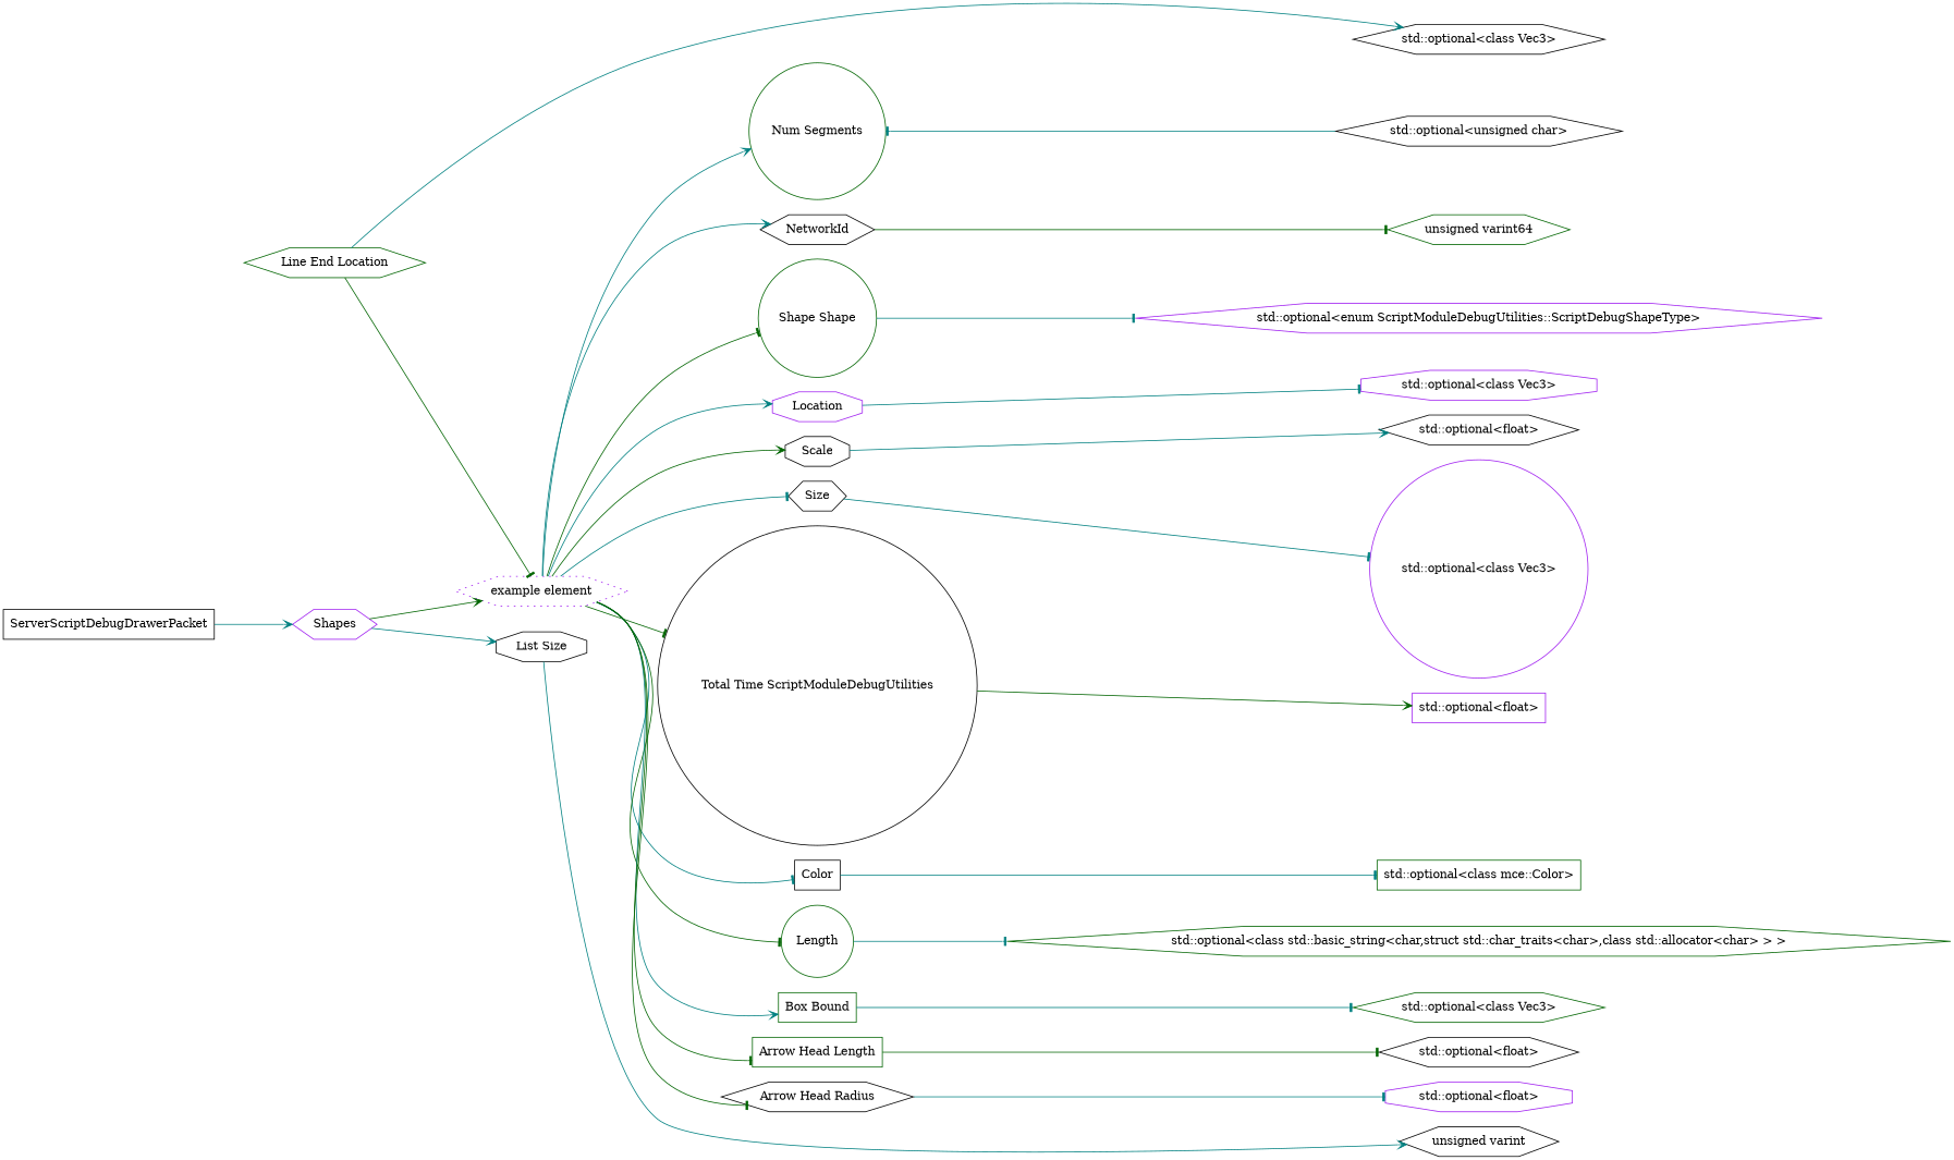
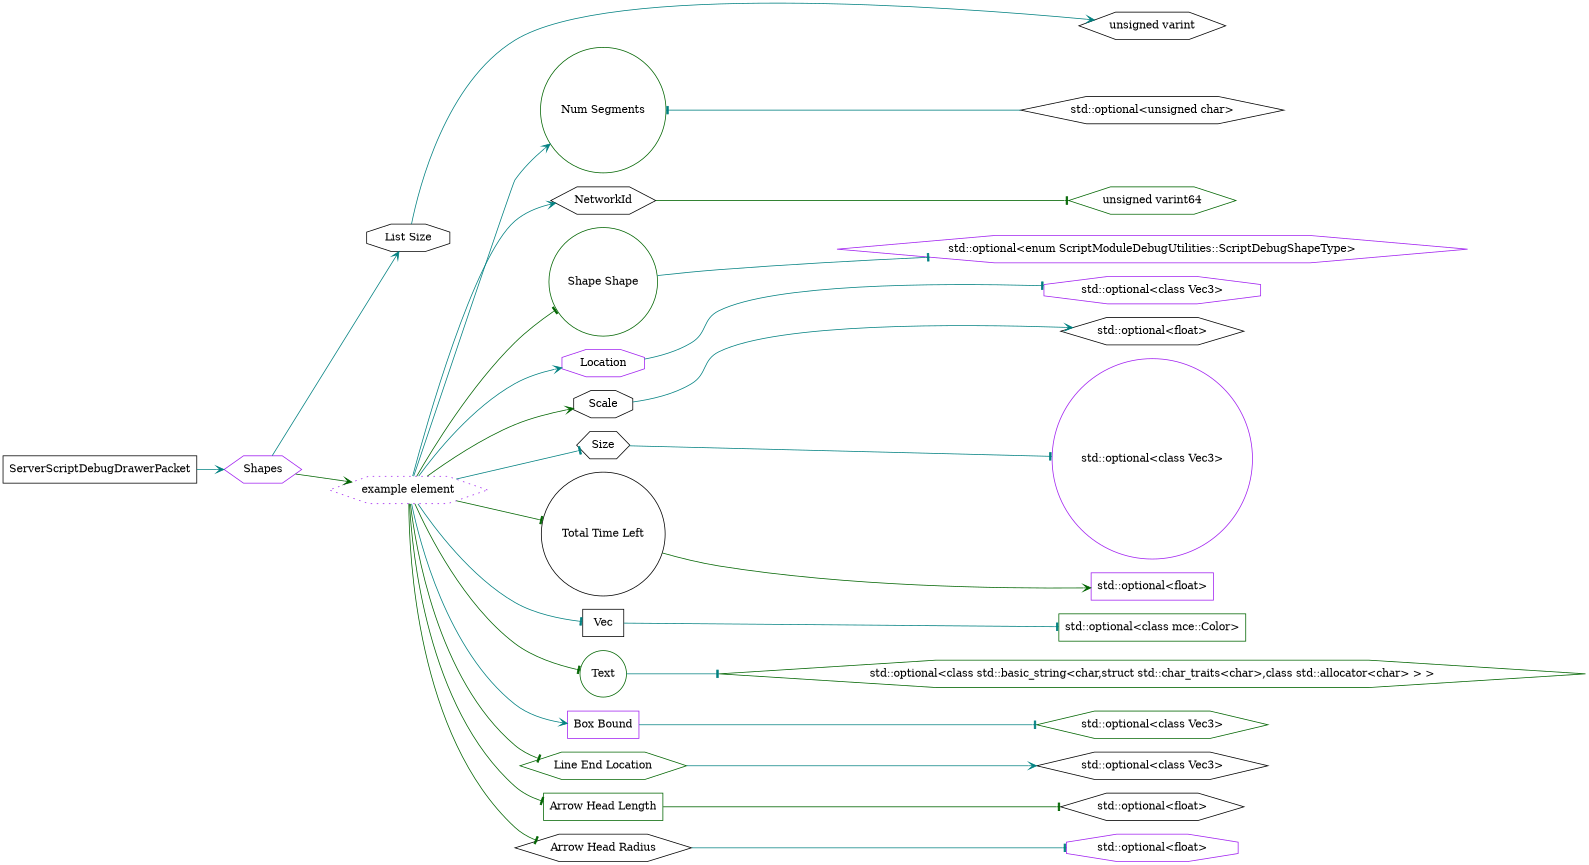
  digraph {
    rankdir=LR
    node [color=black shape=hexagon]
    edge [arrowhead=tee color=teal]
    n1 [label="unsigned varint"]
    n2 [color=darkgreen label="unsigned varint64"]
    n3 [color=purple label="std::optional<enum ScriptModuleDebugUtilities::ScriptDebugShapeType>"]
    n4 [color=purple label="std::optional<class Vec3>" shape=octagon]
    n5 [label="std::optional<float>"]
    n6 [color=purple label="std::optional<class Vec3>" shape=circle]
    n7 [color=purple label="std::optional<float>" shape=box]
    n8 [color=darkgreen label="std::optional<class mce::Color>" shape=box]
    n9 [color=darkgreen label="std::optional<class std::basic_string<char,struct std::char_traits<char>,class std::allocator<char> > >"]
    n10 [color=darkgreen label="std::optional<class Vec3>"]
    n11 [label="std::optional<class Vec3>"]
    n12 [label="std::optional<float>"]
    n13 [color=purple label="std::optional<float>" shape=octagon]
    n14 [label="std::optional<unsigned char>"]
    n15 [color=darkgreen label="Num Segments" shape=circle]
    n16 [label=ServerScriptDebugDrawerPacket shape=box]
    n17 [color=purple label=Shapes]
    n18 [label="List Size" shape=octagon]
    n19 [color=purple label="example element" style=dotted]
    n20 [label=NetworkId]
    n21 [color=darkgreen label="Shape Shape" shape=circle]
    n22 [color=purple label=Location shape=octagon]
    n23 [label=Scale shape=octagon]
    n24 [label=Size]
-   n25 [label="Total Time ScriptModuleDebugUtilities" shape=circle]
-   n26 [label=Color shape=box]
-   n27 [color=darkgreen label=Length shape=circle]
-   n28 [color=darkgreen label="Box Bound" shape=box]
+   n25 [label="Total Time Left" shape=circle]
+   n26 [label=Vec shape=box]
+   n27 [color=darkgreen label=Text shape=circle]
+   n28 [color=purple label="Box Bound" shape=box]
    n29 [color=darkgreen label="Line End Location"]
    n30 [color=darkgreen label="Arrow Head Length" shape=box]
    n31 [label="Arrow Head Radius"]
    subgraph sub_1 {
      rank=max
      n1
      n2
      n3
      n4
      n5
      n6
      n7
      n8
      n9
      n10
      n11
      n12
      n13
      n14
    }
    n14 -> n15
    n16 -> n17 [arrowhead=vee]
    n17 -> n18 [arrowhead=vee]
    n17 -> n19 [arrowhead=vee color=darkgreen]
    n18 -> n1 [arrowhead=vee]
    n19 -> n15 [arrowhead=vee]
    n19 -> n20 [arrowhead=vee]
    n19 -> n21 [color=darkgreen]
    n19 -> n22 [arrowhead=vee]
    n19 -> n23 [arrowhead=vee color=darkgreen]
    n19 -> n24
    n19 -> n25 [color=darkgreen]
    n19 -> n26
    n19 -> n27 [color=darkgreen]
    n19 -> n28 [arrowhead=vee]
-   n29 -> n19 [color=darkgreen]
+   n19 -> n29 [color=darkgreen]
    n19 -> n30 [color=darkgreen]
    n19 -> n31 [color=darkgreen]
    n20 -> n2 [color=darkgreen]
    n21 -> n3
    n22 -> n4
    n23 -> n5 [arrowhead=vee]
    n24 -> n6
    n25 -> n7 [arrowhead=vee color=darkgreen]
    n26 -> n8
    n27 -> n9
    n28 -> n10
    n29 -> n11 [arrowhead=vee]
    n30 -> n12 [color=darkgreen]
    n31 -> n13
  }
